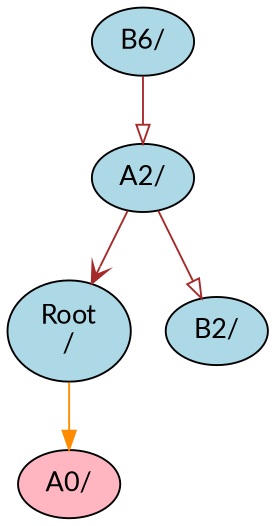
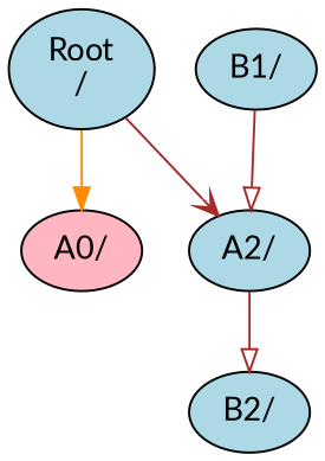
  digraph {
    fontname=Lato
    node [fillcolor=lightblue fontname=Lato style=filled]
    edge [arrowhead=onormal color=brown fontname=Lato]
    n1 [label="Root\n/"]
    n2 [fillcolor=lightpink label="A0/"]
    "A2/"
    "B2/"
-   "B1/" [label="B6/"]
+   "B1/"
    n1 -> n2 [arrowhead=normal color=darkorange]
-   "A2/" -> n1 [arrowhead=vee]
+   n1 -> "A2/" [arrowhead=vee]
    "A2/" -> "B2/"
    "B1/" -> "A2/"
  }
